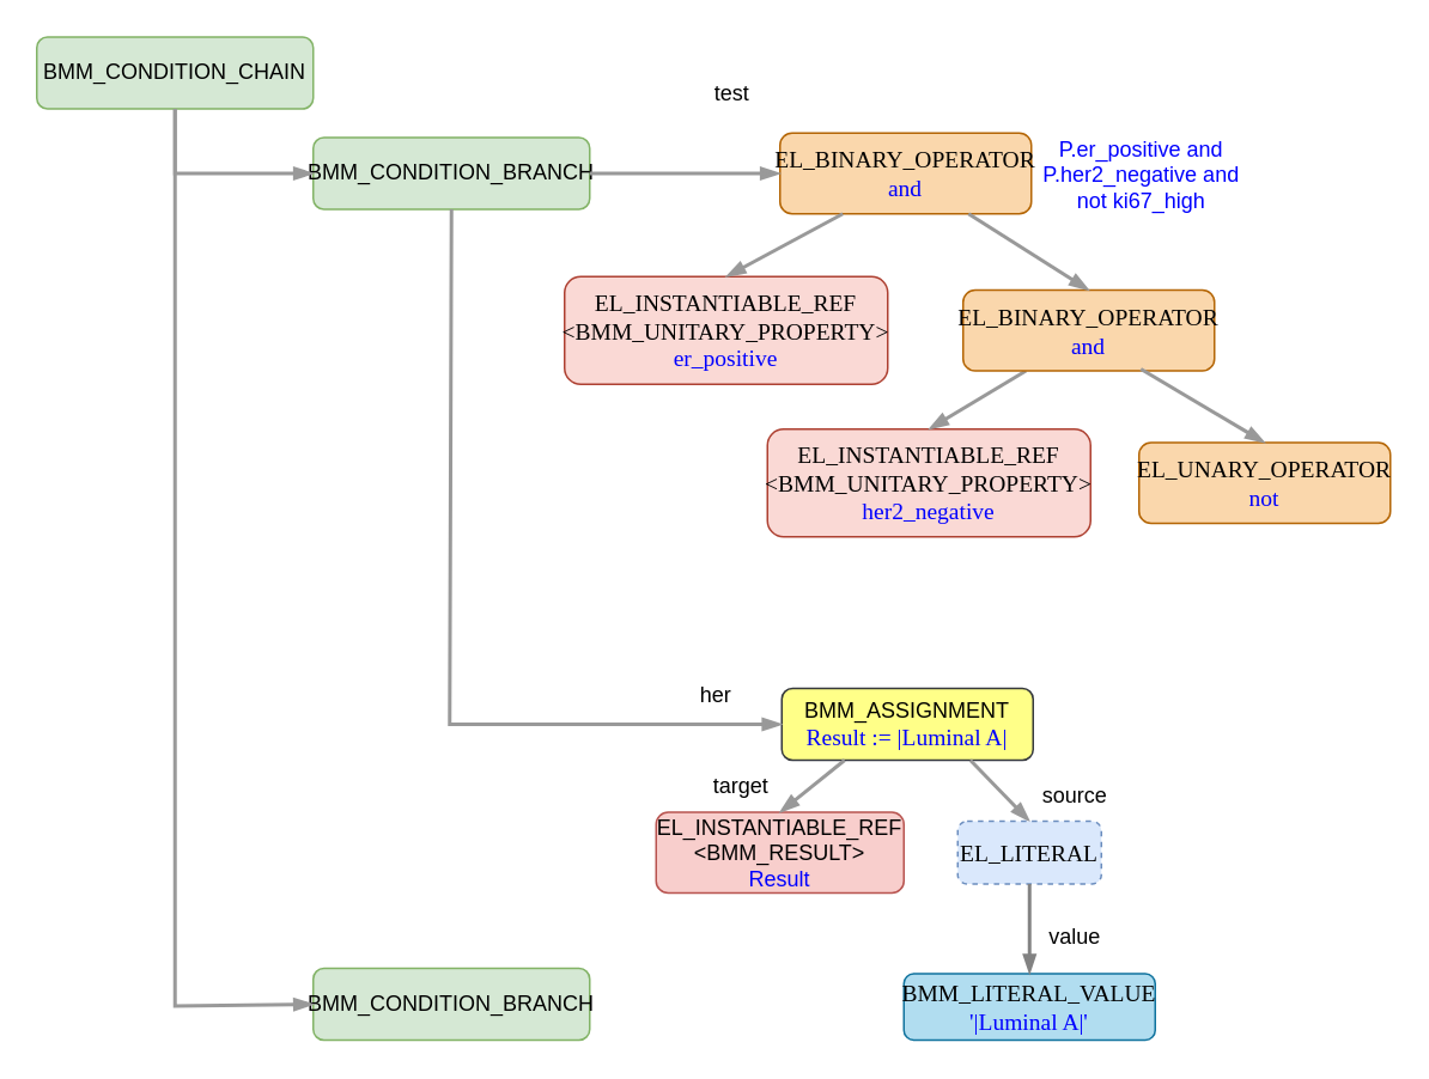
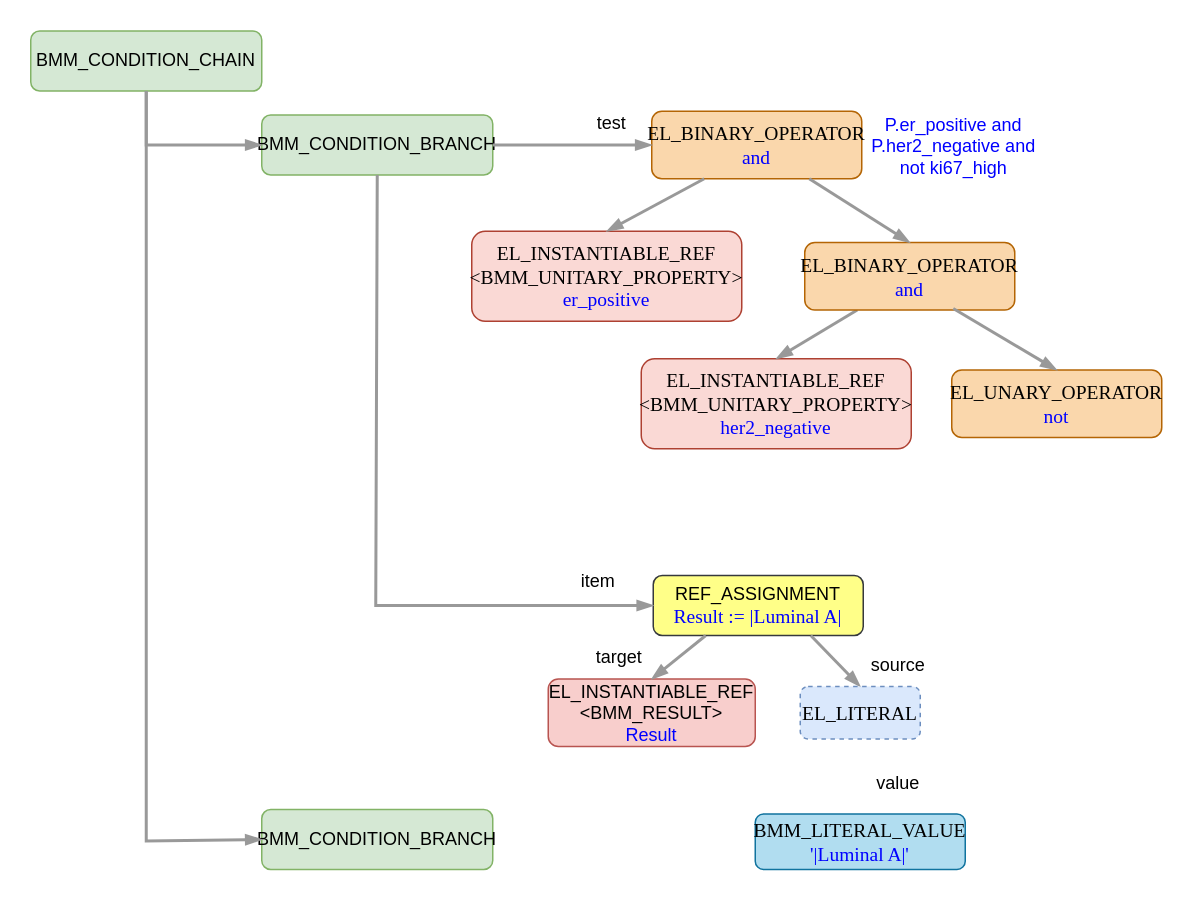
  <mxCell id="0" />
  <mxCell id="1" parent="0" />
  <mxCell id="2" value="EL_INSTANTIABLE_REF&lt;br&gt;&amp;lt;BMM_RESULT&amp;gt;&lt;br&gt;&lt;font color=&quot;#0000ff&quot;&gt;Result&lt;/font&gt;" style="rounded=1;whiteSpace=wrap;html=1;fillColor=#f8cecc;strokeColor=#b85450;" parent="1" vertex="1"><mxGeometry x="365" y="452" width="138" height="45" as="geometry" /></mxCell>
  <mxCell id="3" value="BMM_LITERAL_VALUE&lt;br&gt;&lt;font color=&quot;#0000ff&quot;&gt;'|Luminal A|'&lt;/font&gt;&lt;font color=&quot;#000000&quot;&gt;&lt;br&gt;&lt;/font&gt;" style="rounded=1;whiteSpace=wrap;html=1;shadow=0;glass=0;comic=0;labelBackgroundColor=none;strokeColor=#10739e;strokeWidth=1;fillColor=#b1ddf0;fontFamily=Tahoma;fontSize=13;align=center;" parent="1" vertex="1"><mxGeometry x="503" y="542" width="140" height="37" as="geometry" /></mxCell>
- <mxCell id="4" value="BMM_ASSIGNMENT&lt;b&gt;&lt;br&gt;&lt;/b&gt;&lt;span style=&quot;color: rgb(0 , 0 , 255) ; font-family: &amp;#34;tahoma&amp;#34; ; font-size: 13px&quot;&gt;Result := |Luminal A|&lt;/span&gt;&lt;b&gt;&lt;br&gt;&lt;/b&gt;" style="rounded=1;whiteSpace=wrap;html=1;fillColor=#ffff88;strokeColor=#36393d;" parent="1" vertex="1"><mxGeometry x="435" y="383" width="140" height="40" as="geometry" /></mxCell>
+ <mxCell id="4" value="REF_ASSIGNMENT&lt;b&gt;&lt;br&gt;&lt;/b&gt;&lt;span style=&quot;color: rgb(0 , 0 , 255) ; font-family: &amp;#34;tahoma&amp;#34; ; font-size: 13px&quot;&gt;Result := |Luminal A|&lt;/span&gt;&lt;b&gt;&lt;br&gt;&lt;/b&gt;" style="rounded=1;whiteSpace=wrap;html=1;fillColor=#ffff88;strokeColor=#36393d;" parent="1" vertex="1"><mxGeometry x="435" y="383" width="140" height="40" as="geometry" /></mxCell>
  <mxCell id="5" style="rounded=0;orthogonalLoop=1;jettySize=auto;html=1;entryX=0.5;entryY=0;entryDx=0;entryDy=0;strokeWidth=2;strokeColor=#999999;endArrow=blockThin;endFill=1;exitX=0.25;exitY=1;exitDx=0;exitDy=0;" parent="1" source="4" target="2" edge="1"><mxGeometry relative="1" as="geometry"><mxPoint x="577" y="556" as="sourcePoint" /><mxPoint x="523" y="588" as="targetPoint" /></mxGeometry></mxCell>
  <mxCell id="6" style="rounded=0;orthogonalLoop=1;jettySize=auto;html=1;entryX=0.5;entryY=0;entryDx=0;entryDy=0;strokeWidth=2;strokeColor=#999999;endArrow=blockThin;endFill=1;exitX=0.75;exitY=1;exitDx=0;exitDy=0;" parent="1" source="4" target="11" edge="1"><mxGeometry relative="1" as="geometry"><mxPoint x="435.5" y="426" as="sourcePoint" /><mxPoint x="298" y="491" as="targetPoint" /></mxGeometry></mxCell>
  <mxCell id="7" value="target" style="text;html=1;align=center;verticalAlign=middle;resizable=0;points=[];autosize=1;" parent="1" vertex="1"><mxGeometry x="387" y="428" width="50" height="20" as="geometry" /></mxCell>
  <mxCell id="8" value="source" style="text;html=1;align=center;verticalAlign=middle;resizable=0;points=[];autosize=1;" parent="1" vertex="1"><mxGeometry x="573" y="433" width="50" height="20" as="geometry" /></mxCell>
  <mxCell id="9" value="BMM_CONDITION_CHAIN" style="rounded=1;whiteSpace=wrap;html=1;fillColor=#d5e8d4;strokeColor=#82b366;" parent="1" vertex="1"><mxGeometry x="20" y="20" width="154" height="40" as="geometry" /></mxCell>
  <mxCell id="10" value="BMM_CONDITION_BRANCH" style="rounded=1;whiteSpace=wrap;html=1;fillColor=#d5e8d4;strokeColor=#82b366;" parent="1" vertex="1"><mxGeometry x="174" y="76" width="154" height="40" as="geometry" /></mxCell>
  <mxCell id="11" value="EL_LITERAL" style="rounded=1;whiteSpace=wrap;html=1;shadow=0;glass=0;comic=0;labelBackgroundColor=none;strokeColor=#6c8ebf;strokeWidth=1;fillColor=#dae8fc;fontFamily=Tahoma;fontSize=13;align=center;dashed=1;" parent="1" vertex="1"><mxGeometry x="533" y="457" width="80" height="35" as="geometry" /></mxCell>
- <mxCell id="12" value="" style="edgeStyle=orthogonalEdgeStyle;rounded=0;html=1;labelBackgroundColor=none;startArrow=none;startFill=0;endArrow=blockThin;endFill=1;jettySize=auto;orthogonalLoop=1;strokeColor=#828282;strokeWidth=2;fontFamily=Tahoma;fontSize=13;fontColor=#0000CC;entryX=0.5;entryY=0;exitX=0.5;exitY=1;entryDx=0;entryDy=0;exitDx=0;exitDy=0;" parent="1" source="11" target="3" edge="1"><mxGeometry relative="1" as="geometry"><mxPoint x="552" y="555" as="sourcePoint" /><mxPoint x="512" y="612" as="targetPoint" /></mxGeometry></mxCell>
  <mxCell id="13" value="value" style="text;html=1;align=center;verticalAlign=middle;resizable=0;points=[];autosize=1;" parent="1" vertex="1"><mxGeometry x="578" y="512" width="40" height="20" as="geometry" /></mxCell>
  <mxCell id="14" style="rounded=0;orthogonalLoop=1;jettySize=auto;html=1;entryX=0;entryY=0.5;entryDx=0;entryDy=0;strokeWidth=2;strokeColor=#999999;endArrow=blockThin;endFill=1;exitX=0.5;exitY=1;exitDx=0;exitDy=0;" parent="1" source="10" target="4" edge="1"><mxGeometry relative="1" as="geometry"><mxPoint x="272" y="320" as="sourcePoint" /><mxPoint x="224" y="358" as="targetPoint" /><Array as="points"><mxPoint x="250" y="403" /></Array></mxGeometry></mxCell>
- <mxCell id="15" value="her" style="text;html=1;align=center;verticalAlign=middle;resizable=0;points=[];autosize=1;" parent="1" vertex="1"><mxGeometry x="378" y="377" width="40" height="20" as="geometry" /></mxCell>
+ <mxCell id="15" value="item" style="text;html=1;align=center;verticalAlign=middle;resizable=0;points=[];autosize=1;" parent="1" vertex="1"><mxGeometry x="378" y="377" width="40" height="20" as="geometry" /></mxCell>
  <mxCell id="16" value="P.er_positive and &lt;br&gt;P.her2_negative and &lt;br&gt;not ki67_high" style="text;html=1;align=center;verticalAlign=middle;resizable=0;points=[];autosize=1;fontColor=#0000FF;" parent="1" vertex="1"><mxGeometry x="575" y="72" width="120" height="50" as="geometry" /></mxCell>
  <mxCell id="17" value="EL_INSTANTIABLE_REF&lt;br&gt;&amp;lt;BMM_UNITARY_PROPERTY&amp;gt;&lt;br&gt;&lt;font color=&quot;#0000ff&quot;&gt;her2_negative&lt;/font&gt;" style="rounded=1;whiteSpace=wrap;html=1;shadow=0;glass=0;comic=0;labelBackgroundColor=none;strokeColor=#ae4132;strokeWidth=1;fillColor=#fad9d5;fontFamily=Tahoma;fontSize=13;align=center;" vertex="1" parent="1"><mxGeometry x="427" y="238.5" width="180" height="60" as="geometry" /></mxCell>
  <mxCell id="18" style="rounded=0;orthogonalLoop=1;jettySize=auto;html=1;exitX=0.25;exitY=1;exitDx=0;exitDy=0;entryX=0.5;entryY=0;entryDx=0;entryDy=0;strokeWidth=2;strokeColor=#999999;endArrow=blockThin;endFill=1;" edge="1" parent="1" source="19" target="17"><mxGeometry relative="1" as="geometry" /></mxCell>
  <mxCell id="19" value="EL_BINARY_OPERATOR&lt;br&gt;&lt;font color=&quot;#0000ff&quot;&gt;and&lt;/font&gt;" style="rounded=1;whiteSpace=wrap;html=1;shadow=0;glass=0;comic=0;labelBackgroundColor=none;strokeColor=#b46504;strokeWidth=1;fillColor=#fad7ac;fontFamily=Tahoma;fontSize=13;align=center;" vertex="1" parent="1"><mxGeometry x="536" y="161" width="140" height="45" as="geometry" /></mxCell>
  <mxCell id="20" value="EL_BINARY_OPERATOR&lt;br&gt;&lt;font color=&quot;#0000ff&quot;&gt;and&lt;/font&gt;" style="rounded=1;whiteSpace=wrap;html=1;shadow=0;glass=0;comic=0;labelBackgroundColor=none;strokeColor=#b46504;strokeWidth=1;fillColor=#fad7ac;fontFamily=Tahoma;fontSize=13;align=center;" vertex="1" parent="1"><mxGeometry x="434" y="73.5" width="140" height="45" as="geometry" /></mxCell>
  <mxCell id="21" value="EL_UNARY_OPERATOR&lt;br&gt;&lt;font color=&quot;#0000ff&quot;&gt;not&lt;/font&gt;" style="rounded=1;whiteSpace=wrap;html=1;shadow=0;glass=0;comic=0;labelBackgroundColor=none;strokeColor=#b46504;strokeWidth=1;fillColor=#fad7ac;fontFamily=Tahoma;fontSize=13;align=center;" vertex="1" parent="1"><mxGeometry x="634" y="246" width="140" height="45" as="geometry" /></mxCell>
  <mxCell id="22" style="edgeStyle=none;rounded=0;orthogonalLoop=1;jettySize=auto;html=1;entryX=0.5;entryY=0;entryDx=0;entryDy=0;strokeWidth=2;strokeColor=#999999;endArrow=blockThin;endFill=1;" edge="1" parent="1" target="21"><mxGeometry relative="1" as="geometry"><mxPoint x="635" y="205" as="sourcePoint" /><mxPoint x="757.5" y="316" as="targetPoint" /></mxGeometry></mxCell>
  <mxCell id="23" value="EL_INSTANTIABLE_REF&lt;br&gt;&amp;lt;BMM_UNITARY_PROPERTY&amp;gt;&lt;br&gt;&lt;font color=&quot;#0000ff&quot;&gt;er_positive&lt;/font&gt;" style="rounded=1;whiteSpace=wrap;html=1;shadow=0;glass=0;comic=0;labelBackgroundColor=none;strokeColor=#ae4132;strokeWidth=1;fillColor=#fad9d5;fontFamily=Tahoma;fontSize=13;align=center;" vertex="1" parent="1"><mxGeometry x="314" y="153.5" width="180" height="60" as="geometry" /></mxCell>
  <mxCell id="24" style="rounded=0;orthogonalLoop=1;jettySize=auto;html=1;exitX=0.25;exitY=1;exitDx=0;exitDy=0;entryX=0.5;entryY=0;entryDx=0;entryDy=0;strokeWidth=2;strokeColor=#999999;endArrow=blockThin;endFill=1;" edge="1" parent="1" source="20" target="23"><mxGeometry relative="1" as="geometry"><mxPoint x="581" y="216" as="sourcePoint" /><mxPoint x="527" y="248.5" as="targetPoint" /></mxGeometry></mxCell>
  <mxCell id="25" style="edgeStyle=none;rounded=0;orthogonalLoop=1;jettySize=auto;html=1;entryX=0.5;entryY=0;entryDx=0;entryDy=0;strokeWidth=2;strokeColor=#999999;endArrow=blockThin;endFill=1;exitX=0.75;exitY=1;exitDx=0;exitDy=0;" edge="1" parent="1" source="20" target="19"><mxGeometry relative="1" as="geometry"><mxPoint x="645" y="215" as="sourcePoint" /><mxPoint x="714" y="256" as="targetPoint" /></mxGeometry></mxCell>
  <mxCell id="26" style="rounded=0;orthogonalLoop=1;jettySize=auto;html=1;strokeWidth=2;strokeColor=#999999;endArrow=blockThin;endFill=1;exitX=1;exitY=0.5;exitDx=0;exitDy=0;" edge="1" parent="1" source="10" target="20"><mxGeometry relative="1" as="geometry"><mxPoint x="192" y="120" as="sourcePoint" /><mxPoint x="237" y="280" as="targetPoint" /></mxGeometry></mxCell>
- <mxCell id="27" value="test" style="text;html=1;align=center;verticalAlign=middle;resizable=0;points=[];autosize=1;" vertex="1" parent="1"><mxGeometry x="387" y="42" width="40" height="20" as="geometry" /></mxCell>
+ <mxCell id="27" value="test" style="text;html=1;align=center;verticalAlign=middle;resizable=0;points=[];autosize=1;" vertex="1" parent="1"><mxGeometry x="387" y="72" width="40" height="20" as="geometry" /></mxCell>
  <mxCell id="28" style="rounded=0;orthogonalLoop=1;jettySize=auto;html=1;entryX=0;entryY=0.5;entryDx=0;entryDy=0;strokeWidth=2;strokeColor=#999999;endArrow=blockThin;endFill=1;exitX=0.5;exitY=1;exitDx=0;exitDy=0;" edge="1" parent="1" source="9" target="10"><mxGeometry relative="1" as="geometry"><mxPoint x="192" y="126" as="sourcePoint" /><mxPoint x="237" y="280" as="targetPoint" /><Array as="points"><mxPoint x="97" y="96" /></Array></mxGeometry></mxCell>
  <mxCell id="29" value="BMM_CONDITION_BRANCH" style="rounded=1;whiteSpace=wrap;html=1;fillColor=#d5e8d4;strokeColor=#82b366;" vertex="1" parent="1"><mxGeometry x="174" y="539" width="154" height="40" as="geometry" /></mxCell>
  <mxCell id="30" style="rounded=0;orthogonalLoop=1;jettySize=auto;html=1;entryX=0;entryY=0.5;entryDx=0;entryDy=0;strokeWidth=2;strokeColor=#999999;endArrow=blockThin;endFill=1;exitX=0.5;exitY=1;exitDx=0;exitDy=0;" edge="1" parent="1" source="9" target="29"><mxGeometry relative="1" as="geometry"><mxPoint x="107" y="70" as="sourcePoint" /><mxPoint x="184" y="106" as="targetPoint" /><Array as="points"><mxPoint x="97" y="560" /></Array></mxGeometry></mxCell>
